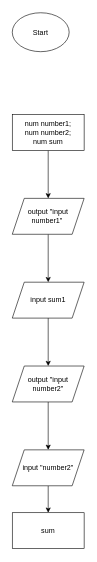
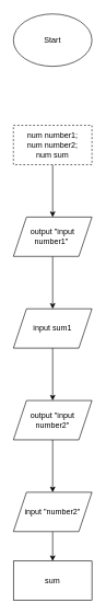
  <mxCell id="0" />
  <mxCell id="1" parent="0" />
- <mxCell id="2" value="Start" style="ellipse;whiteSpace=wrap;html=1;" vertex="1" parent="1"><mxGeometry x="20" y="20" width="95" height="65" as="geometry" /></mxCell>
+ <mxCell id="2" value="Start" style="ellipse;whiteSpace=wrap;html=1;" vertex="1" parent="1"><mxGeometry x="20" y="20" width="120" height="80" as="geometry" /></mxCell>
  <mxCell id="3" value="" style="edgeStyle=orthogonalEdgeStyle;rounded=0;orthogonalLoop=1;jettySize=auto;html=1;" edge="1" parent="1" source="4" target="6"><mxGeometry relative="1" as="geometry" /></mxCell>
- <mxCell id="4" value="num number1;&lt;br&gt;num number2;&lt;div&gt;num sum&lt;/div&gt;" style="whiteSpace=wrap;html=1;" vertex="1" parent="1"><mxGeometry x="20" y="190" width="120" height="60" as="geometry" /></mxCell>
+ <mxCell id="4" value="num number1;&lt;br&gt;num number2;&lt;div&gt;num sum&lt;/div&gt;" style="whiteSpace=wrap;html=1;dashed=1;" vertex="1" parent="1"><mxGeometry x="20" y="190" width="120" height="60" as="geometry" /></mxCell>
  <mxCell id="5" value="" style="edgeStyle=orthogonalEdgeStyle;rounded=0;orthogonalLoop=1;jettySize=auto;html=1;" edge="1" parent="1" source="6" target="8"><mxGeometry relative="1" as="geometry" /></mxCell>
  <mxCell id="6" value="output &quot;input number1&quot;&amp;nbsp;" style="shape=parallelogram;perimeter=parallelogramPerimeter;whiteSpace=wrap;html=1;fixedSize=1;" vertex="1" parent="1"><mxGeometry x="20" y="330" width="120" height="60" as="geometry" /></mxCell>
  <mxCell id="7" value="" style="edgeStyle=orthogonalEdgeStyle;rounded=0;orthogonalLoop=1;jettySize=auto;html=1;" edge="1" parent="1" source="8" target="10"><mxGeometry relative="1" as="geometry" /></mxCell>
  <mxCell id="8" value="input sum1" style="shape=parallelogram;perimeter=parallelogramPerimeter;whiteSpace=wrap;html=1;fixedSize=1;" vertex="1" parent="1"><mxGeometry x="20" y="470" width="120" height="60" as="geometry" /></mxCell>
  <mxCell id="9" value="" style="edgeStyle=orthogonalEdgeStyle;rounded=0;orthogonalLoop=1;jettySize=auto;html=1;" edge="1" parent="1" source="10" target="12"><mxGeometry relative="1" as="geometry" /></mxCell>
  <mxCell id="10" value="output &quot;input number2&quot;" style="shape=parallelogram;perimeter=parallelogramPerimeter;whiteSpace=wrap;html=1;fixedSize=1;" vertex="1" parent="1"><mxGeometry x="20" y="610" width="120" height="60" as="geometry" /></mxCell>
  <mxCell id="11" value="" style="edgeStyle=orthogonalEdgeStyle;rounded=0;orthogonalLoop=1;jettySize=auto;html=1;" edge="1" parent="1" source="12" target="13"><mxGeometry relative="1" as="geometry" /></mxCell>
  <mxCell id="12" value="input &quot;number2&quot;" style="shape=parallelogram;perimeter=parallelogramPerimeter;whiteSpace=wrap;html=1;fixedSize=1;" vertex="1" parent="1"><mxGeometry x="20" y="750" width="120" height="60" as="geometry" /></mxCell>
  <mxCell id="13" value="sum" style="whiteSpace=wrap;html=1;" vertex="1" parent="1"><mxGeometry x="20" y="855" width="120" height="60" as="geometry" /></mxCell>
